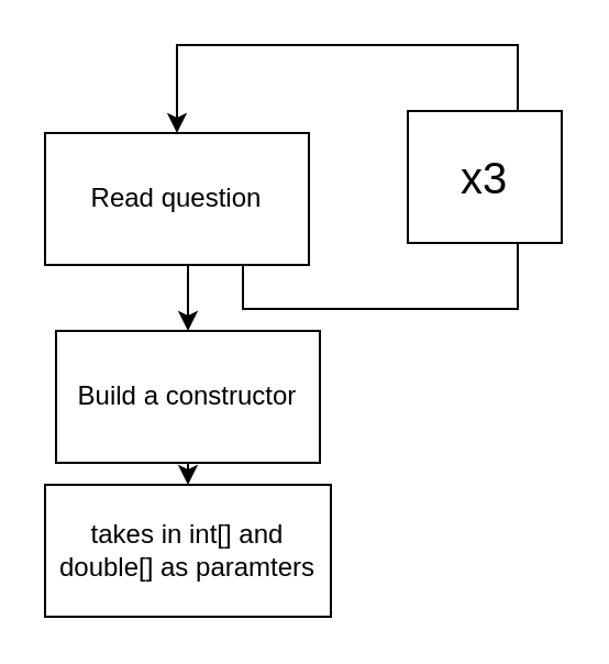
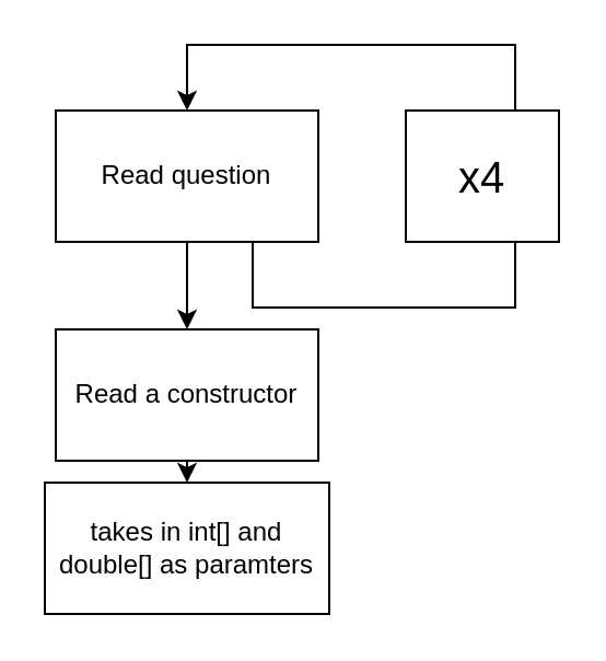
  <mxCell id="0" />
  <mxCell id="1" parent="0" />
  <mxCell id="2" style="edgeStyle=orthogonalEdgeStyle;rounded=0;orthogonalLoop=1;jettySize=auto;html=1;exitX=0.75;exitY=1;exitDx=0;exitDy=0;entryX=0.5;entryY=0;entryDx=0;entryDy=0;" edge="1" parent="1" source="4" target="4"><mxGeometry relative="1" as="geometry"><mxPoint x="85" y="20" as="targetPoint" /><Array as="points"><mxPoint x="165" y="140" /><mxPoint x="235" y="140" /><mxPoint x="235" y="20" /><mxPoint x="135" y="20" /></Array></mxGeometry></mxCell>
  <mxCell id="3" style="edgeStyle=orthogonalEdgeStyle;rounded=0;orthogonalLoop=1;jettySize=auto;html=1;exitX=0.5;exitY=1;exitDx=0;exitDy=0;entryX=0.5;entryY=0;entryDx=0;entryDy=0;" edge="1" parent="1" source="4" target="7"><mxGeometry relative="1" as="geometry" /></mxCell>
- <mxCell id="4" value="Read question" style="rounded=0;whiteSpace=wrap;html=1;" vertex="1" parent="1"><mxGeometry x="20" y="60" width="120" height="60" as="geometry" /></mxCell>
- <mxCell id="5" value="x3" style="rounded=0;whiteSpace=wrap;html=1;fontSize=20;" vertex="1" parent="1"><mxGeometry x="185" y="50" width="70" height="60" as="geometry" /></mxCell>
+ <mxCell id="4" value="Read question" style="rounded=0;whiteSpace=wrap;html=1;" vertex="1" parent="1"><mxGeometry x="25" y="50" width="120" height="60" as="geometry" /></mxCell>
+ <mxCell id="5" value="x4" style="rounded=0;whiteSpace=wrap;html=1;fontSize=20;" vertex="1" parent="1"><mxGeometry x="185" y="50" width="70" height="60" as="geometry" /></mxCell>
  <mxCell id="6" style="edgeStyle=orthogonalEdgeStyle;rounded=0;orthogonalLoop=1;jettySize=auto;html=1;exitX=0.5;exitY=1;exitDx=0;exitDy=0;entryX=0.5;entryY=0;entryDx=0;entryDy=0;" edge="1" parent="1" source="7" target="8"><mxGeometry relative="1" as="geometry" /></mxCell>
- <mxCell id="7" value="Build a constructor" style="rounded=0;whiteSpace=wrap;html=1;" vertex="1" parent="1"><mxGeometry x="25" y="150" width="120" height="60" as="geometry" /></mxCell>
+ <mxCell id="7" value="Read a constructor" style="rounded=0;whiteSpace=wrap;html=1;" vertex="1" parent="1"><mxGeometry x="25" y="150" width="120" height="60" as="geometry" /></mxCell>
  <mxCell id="8" value="takes in int[] and double[] as paramters" style="rounded=0;whiteSpace=wrap;html=1;" vertex="1" parent="1"><mxGeometry x="20" y="220" width="130" height="60" as="geometry" /></mxCell>
